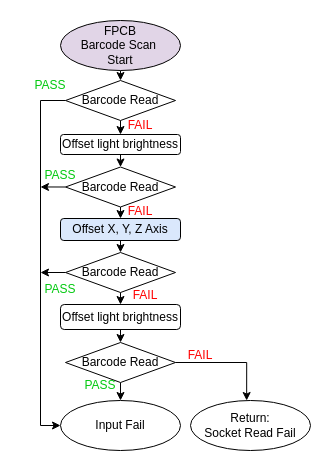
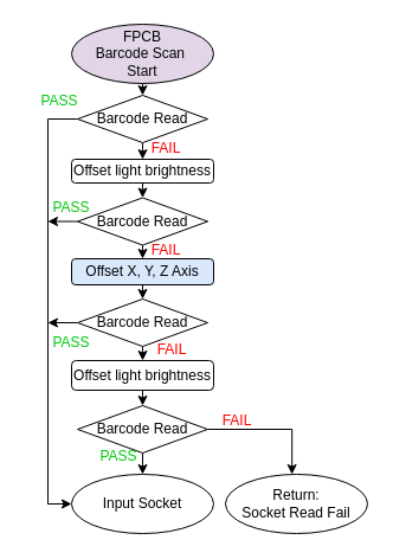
  <mxCell id="0" />
  <mxCell id="1" parent="0" />
  <mxCell id="2" style="edgeStyle=orthogonalEdgeStyle;rounded=0;orthogonalLoop=1;jettySize=auto;html=1;exitX=0.5;exitY=1;exitDx=0;exitDy=0;entryX=0.5;entryY=0;entryDx=0;entryDy=0;" edge="1" parent="1" source="3" target="6"><mxGeometry relative="1" as="geometry" /></mxCell>
  <mxCell id="3" value="FPCB&lt;div&gt;Barcode Scan&amp;nbsp;&lt;div&gt;Start&lt;/div&gt;&lt;/div&gt;" style="ellipse;whiteSpace=wrap;html=1;fillColor=#e1d5e7;" vertex="1" parent="1"><mxGeometry x="60" y="20" width="120" height="50" as="geometry" /></mxCell>
  <mxCell id="4" style="edgeStyle=orthogonalEdgeStyle;rounded=0;orthogonalLoop=1;jettySize=auto;html=1;exitX=0.5;exitY=1;exitDx=0;exitDy=0;entryX=0.5;entryY=0;entryDx=0;entryDy=0;" edge="1" parent="1" source="6" target="9"><mxGeometry relative="1" as="geometry" /></mxCell>
  <mxCell id="5" style="edgeStyle=orthogonalEdgeStyle;rounded=0;orthogonalLoop=1;jettySize=auto;html=1;exitX=0;exitY=0.5;exitDx=0;exitDy=0;entryX=0;entryY=0.5;entryDx=0;entryDy=0;" edge="1" parent="1" source="6" target="7"><mxGeometry relative="1" as="geometry"><Array as="points"><mxPoint x="40" y="100" /><mxPoint x="40" y="425" /></Array></mxGeometry></mxCell>
  <mxCell id="6" value="Barcode Read" style="rhombus;whiteSpace=wrap;html=1;" vertex="1" parent="1"><mxGeometry x="65" y="80" width="110" height="40" as="geometry" /></mxCell>
- <mxCell id="7" value="Input Fail" style="ellipse;whiteSpace=wrap;html=1;" vertex="1" parent="1"><mxGeometry x="60" y="400" width="120" height="50" as="geometry" /></mxCell>
+ <mxCell id="7" value="Input Socket" style="ellipse;whiteSpace=wrap;html=1;" vertex="1" parent="1"><mxGeometry x="60" y="400" width="120" height="50" as="geometry" /></mxCell>
  <mxCell id="8" style="edgeStyle=orthogonalEdgeStyle;rounded=0;orthogonalLoop=1;jettySize=auto;html=1;exitX=0.5;exitY=1;exitDx=0;exitDy=0;entryX=0.5;entryY=0;entryDx=0;entryDy=0;" edge="1" parent="1" source="9" target="17"><mxGeometry relative="1" as="geometry" /></mxCell>
  <mxCell id="9" value="Offset light brightness" style="rounded=1;whiteSpace=wrap;html=1;" vertex="1" parent="1"><mxGeometry x="60" y="134" width="120" height="20" as="geometry" /></mxCell>
  <mxCell id="10" style="edgeStyle=orthogonalEdgeStyle;rounded=0;orthogonalLoop=1;jettySize=auto;html=1;exitX=0.5;exitY=1;exitDx=0;exitDy=0;entryX=0.5;entryY=0;entryDx=0;entryDy=0;" edge="1" parent="1" source="11" target="22"><mxGeometry relative="1" as="geometry" /></mxCell>
  <mxCell id="11" value="Offset X, Y, Z Axis" style="rounded=1;whiteSpace=wrap;html=1;fillColor=#dae8fc;" vertex="1" parent="1"><mxGeometry x="60" y="218" width="120" height="22" as="geometry" /></mxCell>
  <mxCell id="12" value="Return:&lt;div&gt;Socket Read Fail&lt;/div&gt;" style="ellipse;whiteSpace=wrap;html=1;" vertex="1" parent="1"><mxGeometry x="190" y="400" width="120" height="50" as="geometry" /></mxCell>
  <mxCell id="13" style="edgeStyle=orthogonalEdgeStyle;rounded=0;orthogonalLoop=1;jettySize=auto;html=1;exitX=0.5;exitY=1;exitDx=0;exitDy=0;entryX=0.5;entryY=0;entryDx=0;entryDy=0;" edge="1" parent="1" source="14" target="19"><mxGeometry relative="1" as="geometry" /></mxCell>
  <mxCell id="14" value="Offset light brightness" style="rounded=1;whiteSpace=wrap;html=1;" vertex="1" parent="1"><mxGeometry x="60" y="304" width="120" height="25" as="geometry" /></mxCell>
  <mxCell id="15" style="edgeStyle=orthogonalEdgeStyle;rounded=0;orthogonalLoop=1;jettySize=auto;html=1;exitX=0.5;exitY=1;exitDx=0;exitDy=0;entryX=0.5;entryY=0;entryDx=0;entryDy=0;" edge="1" parent="1" source="17" target="11"><mxGeometry relative="1" as="geometry" /></mxCell>
  <mxCell id="16" style="edgeStyle=orthogonalEdgeStyle;rounded=0;orthogonalLoop=1;jettySize=auto;html=1;exitX=0;exitY=0.5;exitDx=0;exitDy=0;" edge="1" parent="1" source="17"><mxGeometry relative="1" as="geometry"><mxPoint x="40" y="186.463" as="targetPoint" /></mxGeometry></mxCell>
  <mxCell id="17" value="Barcode Read" style="rhombus;whiteSpace=wrap;html=1;" vertex="1" parent="1"><mxGeometry x="65" y="166.5" width="110" height="40" as="geometry" /></mxCell>
  <mxCell id="18" style="edgeStyle=orthogonalEdgeStyle;rounded=0;orthogonalLoop=1;jettySize=auto;html=1;exitX=0.5;exitY=1;exitDx=0;exitDy=0;entryX=0.5;entryY=0;entryDx=0;entryDy=0;" edge="1" parent="1" source="19" target="7"><mxGeometry relative="1" as="geometry" /></mxCell>
  <mxCell id="19" value="Barcode Read" style="rhombus;whiteSpace=wrap;html=1;" vertex="1" parent="1"><mxGeometry x="65" y="342" width="110" height="40" as="geometry" /></mxCell>
  <mxCell id="20" style="edgeStyle=orthogonalEdgeStyle;rounded=0;orthogonalLoop=1;jettySize=auto;html=1;exitX=0.5;exitY=1;exitDx=0;exitDy=0;entryX=0.5;entryY=0;entryDx=0;entryDy=0;" edge="1" parent="1" source="22" target="14"><mxGeometry relative="1" as="geometry" /></mxCell>
  <mxCell id="21" style="edgeStyle=orthogonalEdgeStyle;rounded=0;orthogonalLoop=1;jettySize=auto;html=1;exitX=0;exitY=0.5;exitDx=0;exitDy=0;" edge="1" parent="1" source="22"><mxGeometry relative="1" as="geometry"><mxPoint x="40" y="271.829" as="targetPoint" /></mxGeometry></mxCell>
  <mxCell id="22" value="Barcode Read" style="rhombus;whiteSpace=wrap;html=1;" vertex="1" parent="1"><mxGeometry x="65" y="252" width="110" height="40" as="geometry" /></mxCell>
  <mxCell id="23" style="edgeStyle=orthogonalEdgeStyle;rounded=0;orthogonalLoop=1;jettySize=auto;html=1;exitX=0.5;exitY=1;exitDx=0;exitDy=0;" edge="1" parent="1" source="11" target="11"><mxGeometry relative="1" as="geometry" /></mxCell>
  <mxCell id="24" style="edgeStyle=orthogonalEdgeStyle;rounded=0;orthogonalLoop=1;jettySize=auto;html=1;exitX=1;exitY=0.5;exitDx=0;exitDy=0;entryX=0.468;entryY=0;entryDx=0;entryDy=0;entryPerimeter=0;" edge="1" parent="1" source="19" target="12"><mxGeometry relative="1" as="geometry" /></mxCell>
  <mxCell id="25" value="PASS" style="text;html=1;align=center;verticalAlign=middle;whiteSpace=wrap;rounded=0;textShadow=0;fontColor=#03c910;" vertex="1" parent="1"><mxGeometry x="20" y="70" width="60" height="30" as="geometry" /></mxCell>
  <mxCell id="26" value="PASS" style="text;html=1;align=center;verticalAlign=middle;whiteSpace=wrap;rounded=0;textShadow=0;fontColor=#03c910;" vertex="1" parent="1"><mxGeometry x="30" y="160" width="60" height="30" as="geometry" /></mxCell>
  <mxCell id="27" value="PASS" style="text;html=1;align=center;verticalAlign=middle;whiteSpace=wrap;rounded=0;textShadow=0;fontColor=#03c910;" vertex="1" parent="1"><mxGeometry x="30" y="274" width="60" height="30" as="geometry" /></mxCell>
  <mxCell id="28" value="PASS" style="text;html=1;align=center;verticalAlign=middle;whiteSpace=wrap;rounded=0;textShadow=0;fontColor=#03c910;" vertex="1" parent="1"><mxGeometry x="70" y="370" width="60" height="30" as="geometry" /></mxCell>
  <mxCell id="29" value="&lt;font color=&quot;#ff0000&quot;&gt;FAIL&lt;/font&gt;" style="text;html=1;align=center;verticalAlign=middle;whiteSpace=wrap;rounded=0;textShadow=0;fontColor=#03c910;" vertex="1" parent="1"><mxGeometry x="170" y="340" width="60" height="30" as="geometry" /></mxCell>
  <mxCell id="30" value="&lt;font color=&quot;#ff0000&quot;&gt;FAIL&lt;/font&gt;" style="text;html=1;align=center;verticalAlign=middle;whiteSpace=wrap;rounded=0;textShadow=0;fontColor=#03c910;" vertex="1" parent="1"><mxGeometry x="110" y="110" width="60" height="30" as="geometry" /></mxCell>
  <mxCell id="31" value="&lt;font color=&quot;#ff0000&quot;&gt;FAIL&lt;/font&gt;" style="text;html=1;align=center;verticalAlign=middle;whiteSpace=wrap;rounded=0;textShadow=0;fontColor=#03c910;" vertex="1" parent="1"><mxGeometry x="110" y="196" width="60" height="30" as="geometry" /></mxCell>
  <mxCell id="32" value="&lt;font color=&quot;#ff0000&quot;&gt;FAIL&lt;/font&gt;" style="text;html=1;align=center;verticalAlign=middle;whiteSpace=wrap;rounded=0;textShadow=0;fontColor=#03c910;" vertex="1" parent="1"><mxGeometry x="115" y="280" width="60" height="30" as="geometry" /></mxCell>
